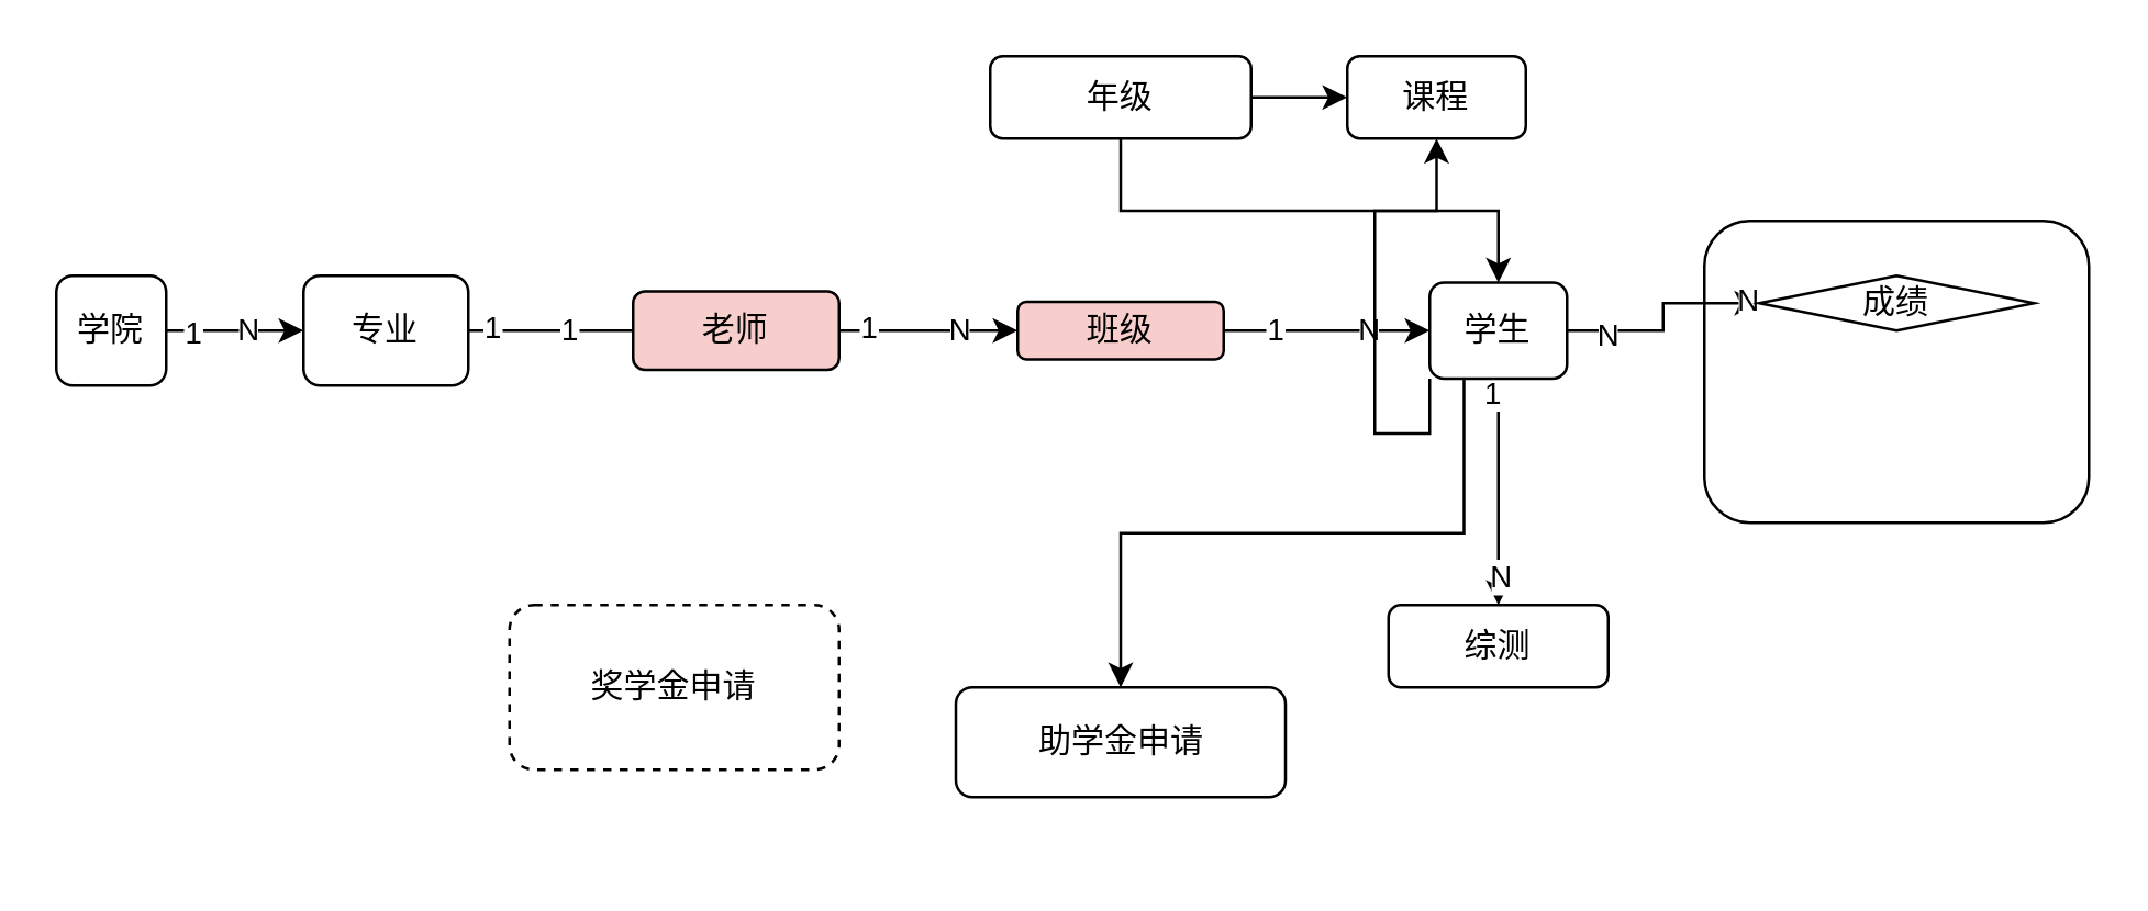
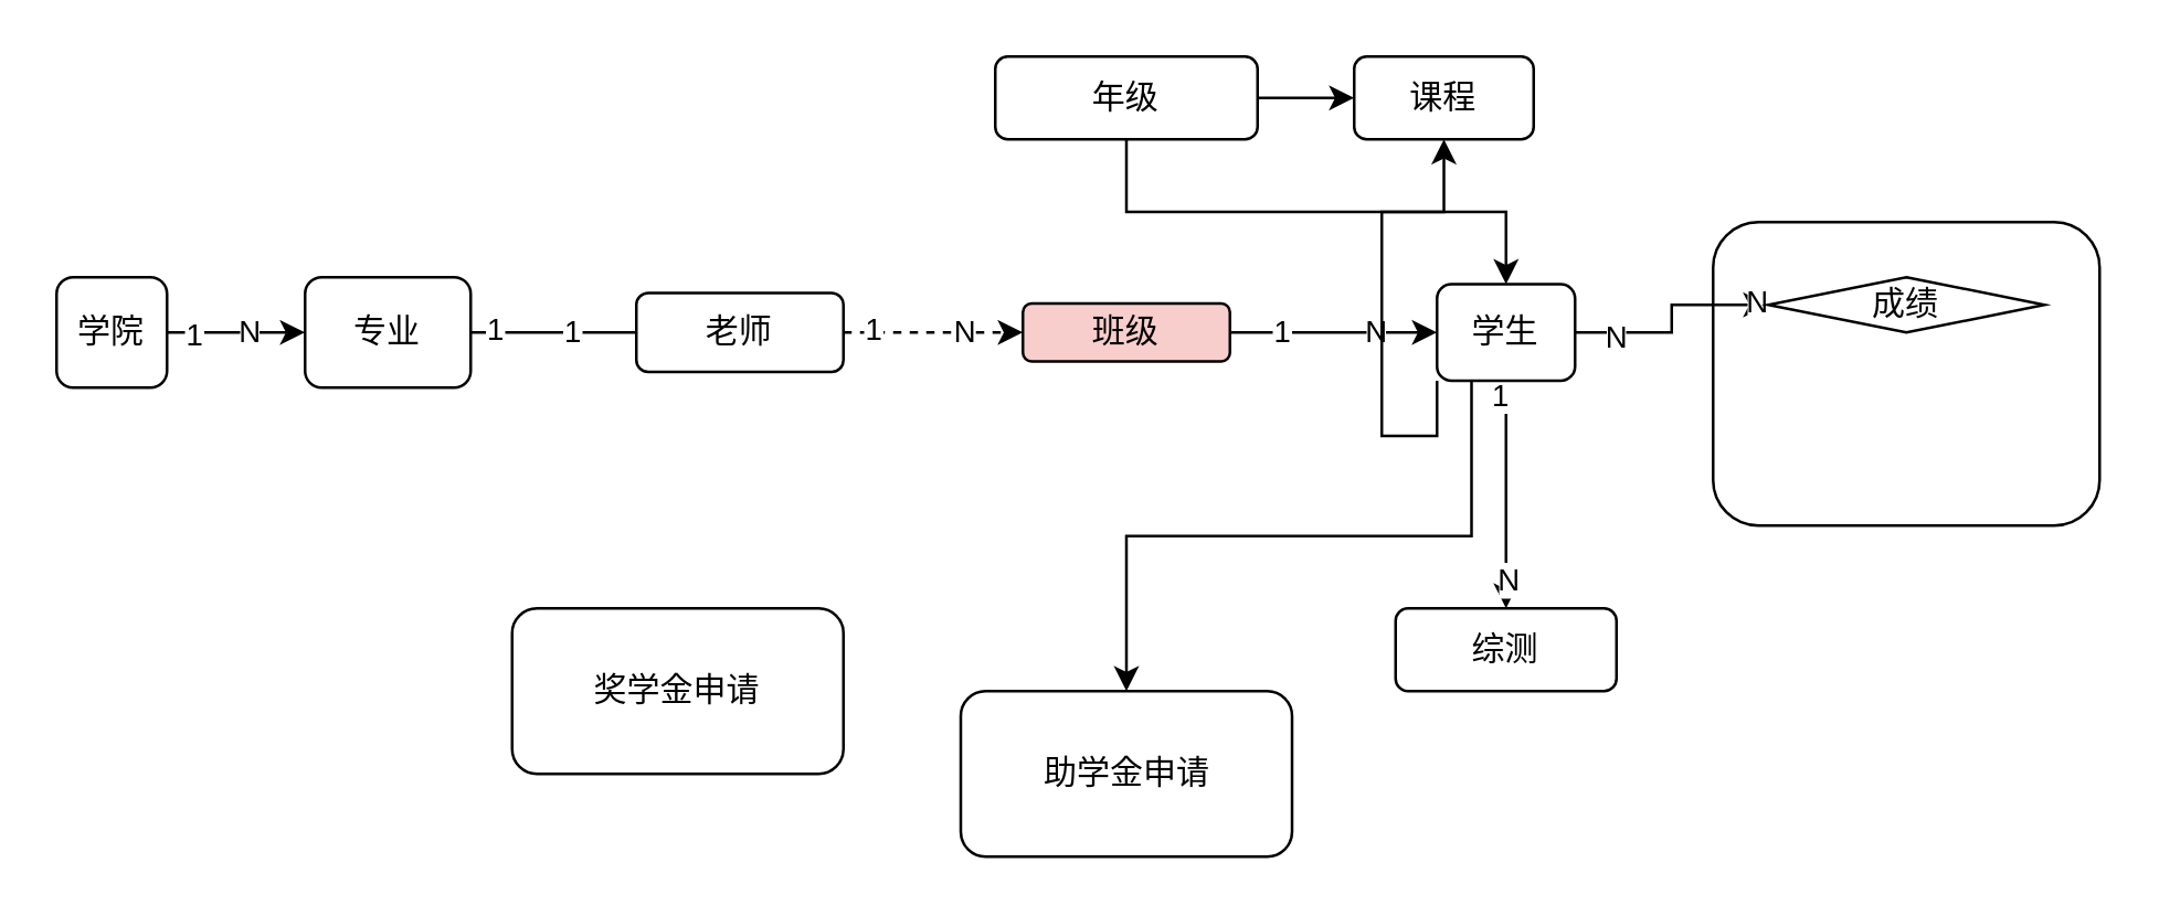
  <mxCell id="0" />
  <mxCell id="1" parent="0" />
  <mxCell id="2" value="" style="rounded=1;whiteSpace=wrap;html=1;" parent="1" vertex="1"><mxGeometry x="620" y="80" width="140" height="110" as="geometry" /></mxCell>
  <mxCell id="3" style="edgeStyle=orthogonalEdgeStyle;rounded=0;orthogonalLoop=1;jettySize=auto;html=1;exitX=1;exitY=0.5;exitDx=0;exitDy=0;entryX=0;entryY=0.5;entryDx=0;entryDy=0;" parent="1" source="6" target="11" edge="1"><mxGeometry relative="1" as="geometry" /></mxCell>
  <mxCell id="4" value="1" style="edgeLabel;html=1;align=center;verticalAlign=middle;resizable=0;points=[];" parent="3" vertex="1" connectable="0"><mxGeometry x="-0.787" y="4" relative="1" as="geometry"><mxPoint x="4.72" y="4" as="offset" /></mxGeometry></mxCell>
  <mxCell id="5" value="N" style="edgeLabel;html=1;align=center;verticalAlign=middle;resizable=0;points=[];" parent="3" vertex="1" connectable="0"><mxGeometry x="0.72" y="1" relative="1" as="geometry"><mxPoint x="-13.06" as="offset" /></mxGeometry></mxCell>
  <mxCell id="6" value="学院" style="whiteSpace=wrap;html=1;aspect=fixed;rounded=1;" parent="1" vertex="1"><mxGeometry x="20" y="100" width="40" height="40" as="geometry" /></mxCell>
  <mxCell id="7" style="edgeStyle=orthogonalEdgeStyle;rounded=0;orthogonalLoop=1;jettySize=auto;html=1;exitX=1;exitY=0.5;exitDx=0;exitDy=0;entryX=0;entryY=0.5;entryDx=0;entryDy=0;endArrow=none;" parent="1" source="11" target="29" edge="1"><mxGeometry relative="1" as="geometry"><mxPoint x="245" y="120" as="targetPoint" /></mxGeometry></mxCell>
  <mxCell id="8" value="!" style="edgeLabel;html=1;align=center;verticalAlign=middle;resizable=0;points=[];" parent="7" vertex="1" connectable="0"><mxGeometry x="-0.745" y="3" relative="1" as="geometry"><mxPoint as="offset" /></mxGeometry></mxCell>
  <mxCell id="9" value="1" style="edgeLabel;html=1;align=center;verticalAlign=middle;resizable=0;points=[];" parent="7" vertex="1" connectable="0"><mxGeometry x="-0.698" y="1" relative="1" as="geometry"><mxPoint as="offset" /></mxGeometry></mxCell>
  <mxCell id="10" value="1" style="edgeLabel;html=1;align=center;verticalAlign=middle;resizable=0;points=[];" parent="7" vertex="1" connectable="0"><mxGeometry x="0.683" relative="1" as="geometry"><mxPoint x="-13.02" as="offset" /></mxGeometry></mxCell>
  <mxCell id="11" value="专业" style="whiteSpace=wrap;html=1;rounded=1;" parent="1" vertex="1"><mxGeometry x="110" y="100" width="60" height="40" as="geometry" /></mxCell>
  <mxCell id="12" style="edgeStyle=orthogonalEdgeStyle;rounded=0;orthogonalLoop=1;jettySize=auto;html=1;exitX=1;exitY=0.5;exitDx=0;exitDy=0;entryX=0;entryY=0.5;entryDx=0;entryDy=0;" parent="1" source="28" target="20" edge="1"><mxGeometry relative="1" as="geometry"><mxPoint x="345" y="237.5" as="targetPoint" /><mxPoint x="345" y="120" as="sourcePoint" /></mxGeometry></mxCell>
  <mxCell id="13" value="1" style="edgeLabel;html=1;align=center;verticalAlign=middle;resizable=0;points=[];" parent="12" vertex="1" connectable="0"><mxGeometry x="-0.506" y="-6" relative="1" as="geometry"><mxPoint y="-6" as="offset" /></mxGeometry></mxCell>
  <mxCell id="14" value="N" style="edgeLabel;html=1;align=center;verticalAlign=middle;resizable=0;points=[];" parent="12" vertex="1" connectable="0"><mxGeometry x="0.545" relative="1" as="geometry"><mxPoint x="-5.28" as="offset" /></mxGeometry></mxCell>
  <mxCell id="15" style="edgeStyle=orthogonalEdgeStyle;rounded=0;orthogonalLoop=1;jettySize=auto;html=1;exitX=0.5;exitY=1;exitDx=0;exitDy=0;entryX=0.5;entryY=0;entryDx=0;entryDy=0;" parent="1" source="20" target="31" edge="1"><mxGeometry relative="1" as="geometry"><mxPoint x="545" y="240" as="targetPoint" /></mxGeometry></mxCell>
  <mxCell id="16" value="1" style="edgeLabel;html=1;align=center;verticalAlign=middle;resizable=0;points=[];" parent="15" vertex="1" connectable="0"><mxGeometry x="-0.872" y="-3" relative="1" as="geometry"><mxPoint as="offset" /></mxGeometry></mxCell>
  <mxCell id="17" value="N" style="edgeLabel;html=1;align=center;verticalAlign=middle;resizable=0;points=[];" parent="15" vertex="1" connectable="0"><mxGeometry x="0.743" relative="1" as="geometry"><mxPoint as="offset" /></mxGeometry></mxCell>
  <mxCell id="18" style="edgeStyle=orthogonalEdgeStyle;rounded=0;orthogonalLoop=1;jettySize=auto;html=1;exitX=0.25;exitY=1;exitDx=0;exitDy=0;" parent="1" source="20" target="33" edge="1"><mxGeometry relative="1" as="geometry" /></mxCell>
  <mxCell id="19" style="edgeStyle=orthogonalEdgeStyle;rounded=0;orthogonalLoop=1;jettySize=auto;html=1;exitX=0;exitY=1;exitDx=0;exitDy=0;" parent="1" source="20" target="24" edge="1"><mxGeometry relative="1" as="geometry" /></mxCell>
  <mxCell id="20" value="学生" style="rounded=1;whiteSpace=wrap;html=1;" parent="1" vertex="1"><mxGeometry x="520" y="102.5" width="50" height="35" as="geometry" /></mxCell>
  <mxCell id="21" style="edgeStyle=orthogonalEdgeStyle;rounded=0;orthogonalLoop=1;jettySize=auto;html=1;exitX=1;exitY=0.5;exitDx=0;exitDy=0;" parent="1" source="20" target="30" edge="1"><mxGeometry relative="1" as="geometry"><mxPoint x="570" y="60" as="sourcePoint" /></mxGeometry></mxCell>
  <mxCell id="22" value="N" style="edgeLabel;html=1;align=center;verticalAlign=middle;resizable=0;points=[];" parent="21" vertex="1" connectable="0"><mxGeometry x="-0.844" y="4" relative="1" as="geometry"><mxPoint x="8.97" y="5.71" as="offset" /></mxGeometry></mxCell>
  <mxCell id="23" value="N" style="edgeLabel;html=1;align=center;verticalAlign=middle;resizable=0;points=[];" parent="21" vertex="1" connectable="0"><mxGeometry x="0.683" y="-3" relative="1" as="geometry"><mxPoint x="8" y="-4.29" as="offset" /></mxGeometry></mxCell>
  <mxCell id="24" value="课程" style="rounded=1;whiteSpace=wrap;html=1;" parent="1" vertex="1"><mxGeometry x="490" y="20" width="65" height="30" as="geometry" /></mxCell>
- <mxCell id="25" style="edgeStyle=orthogonalEdgeStyle;rounded=0;orthogonalLoop=1;jettySize=auto;html=1;exitX=1;exitY=0.5;exitDx=0;exitDy=0;entryX=0;entryY=0.5;entryDx=0;entryDy=0;" parent="1" source="29" target="28" edge="1"><mxGeometry relative="1" as="geometry" /></mxCell>
+ <mxCell id="25" style="edgeStyle=orthogonalEdgeStyle;rounded=0;orthogonalLoop=1;jettySize=auto;html=1;exitX=1;exitY=0.5;exitDx=0;exitDy=0;entryX=0;entryY=0.5;entryDx=0;entryDy=0;dashed=1;" parent="1" source="29" target="28" edge="1"><mxGeometry relative="1" as="geometry" /></mxCell>
  <mxCell id="26" value="1" style="edgeLabel;html=1;align=center;verticalAlign=middle;resizable=0;points=[];" parent="25" vertex="1" connectable="0"><mxGeometry x="-0.692" y="1" relative="1" as="geometry"><mxPoint as="offset" /></mxGeometry></mxCell>
  <mxCell id="27" value="N" style="edgeLabel;html=1;align=center;verticalAlign=middle;resizable=0;points=[];" parent="25" vertex="1" connectable="0"><mxGeometry x="0.333" relative="1" as="geometry"><mxPoint as="offset" /></mxGeometry></mxCell>
  <mxCell id="28" value="班级" style="whiteSpace=wrap;html=1;rounded=1;fillColor=#f8cecc;" parent="1" vertex="1"><mxGeometry x="370" y="109.54" width="75" height="20.91" as="geometry" /></mxCell>
- <mxCell id="29" value="老师" style="rounded=1;whiteSpace=wrap;html=1;fillColor=#f8cecc;" parent="1" vertex="1"><mxGeometry x="230" y="105.65" width="75" height="28.69" as="geometry" /></mxCell>
+ <mxCell id="29" value="老师" style="rounded=1;whiteSpace=wrap;html=1;" parent="1" vertex="1"><mxGeometry x="230" y="105.65" width="75" height="28.69" as="geometry" /></mxCell>
  <mxCell id="30" value="成绩" style="rhombus;whiteSpace=wrap;html=1;" parent="1" vertex="1"><mxGeometry x="640" y="100" width="100" height="20" as="geometry" /></mxCell>
  <mxCell id="31" value="综测" style="rounded=1;whiteSpace=wrap;html=1;" parent="1" vertex="1"><mxGeometry x="505" y="220" width="80" height="30" as="geometry" /></mxCell>
- <mxCell id="32" value="奖学金申请" style="rounded=1;whiteSpace=wrap;html=1;dashed=1;" parent="1" vertex="1"><mxGeometry x="185" y="220" width="120" height="60" as="geometry" /></mxCell>
- <mxCell id="33" value="&lt;span&gt;助学金申请&lt;/span&gt;" style="rounded=1;whiteSpace=wrap;html=1;" parent="1" vertex="1"><mxGeometry x="347.5" y="250" width="120" height="40" as="geometry" /></mxCell>
+ <mxCell id="32" value="奖学金申请" style="rounded=1;whiteSpace=wrap;html=1;" parent="1" vertex="1"><mxGeometry x="185" y="220" width="120" height="60" as="geometry" /></mxCell>
+ <mxCell id="33" value="&lt;span&gt;助学金申请&lt;/span&gt;" style="rounded=1;whiteSpace=wrap;html=1;" parent="1" vertex="1"><mxGeometry x="347.5" y="250" width="120" height="60" as="geometry" /></mxCell>
  <mxCell id="34" style="edgeStyle=orthogonalEdgeStyle;rounded=0;orthogonalLoop=1;jettySize=auto;html=1;exitX=0.5;exitY=1;exitDx=0;exitDy=0;" edge="1" parent="1" source="36" target="20"><mxGeometry relative="1" as="geometry" /></mxCell>
  <mxCell id="35" style="edgeStyle=orthogonalEdgeStyle;rounded=0;orthogonalLoop=1;jettySize=auto;html=1;exitX=1;exitY=0.5;exitDx=0;exitDy=0;" edge="1" parent="1" source="36" target="24"><mxGeometry relative="1" as="geometry" /></mxCell>
  <mxCell id="36" value="年级" style="rounded=1;whiteSpace=wrap;html=1;" vertex="1" parent="1"><mxGeometry x="360" y="20" width="95" height="30" as="geometry" /></mxCell>
